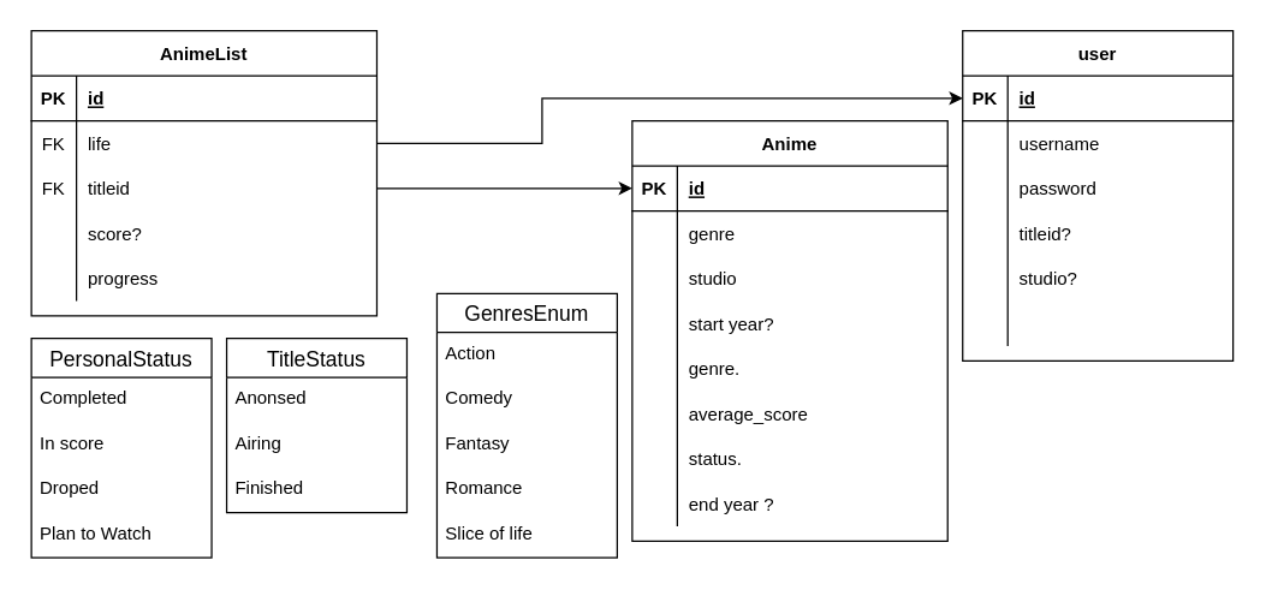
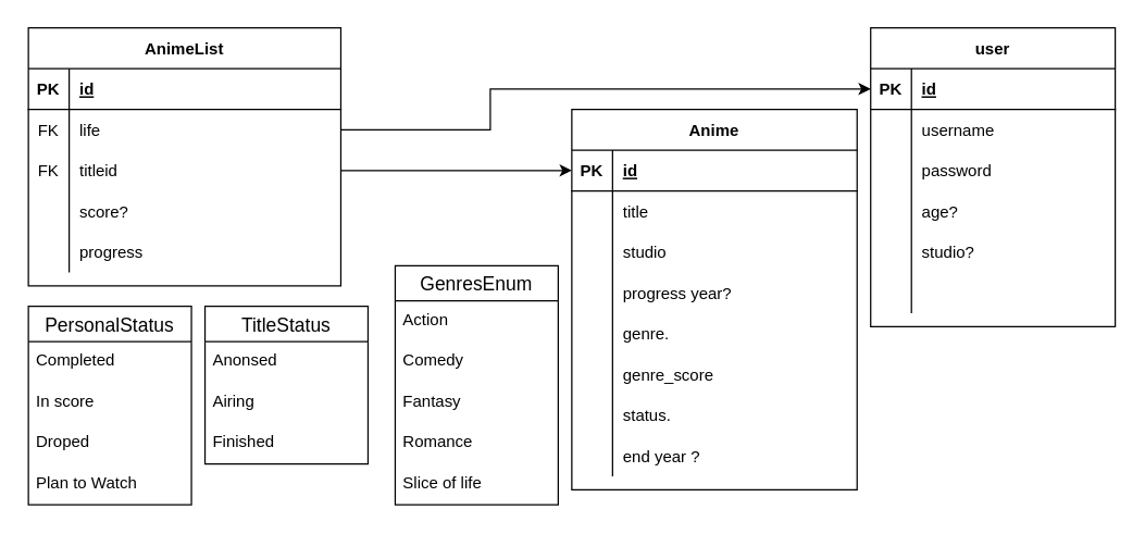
  <mxCell id="0" />
  <mxCell id="1" parent="0" />
  <mxCell id="2" value="user" style="shape=table;startSize=30;container=1;collapsible=1;childLayout=tableLayout;fixedRows=1;rowLines=0;fontStyle=1;align=center;resizeLast=1;" parent="1" vertex="1"><mxGeometry x="640" y="20" width="180" height="220" as="geometry" /></mxCell>
  <mxCell id="3" value="" style="shape=tableRow;horizontal=0;startSize=0;swimlaneHead=0;swimlaneBody=0;fillColor=none;collapsible=0;dropTarget=0;points=[[0,0.5],[1,0.5]];portConstraint=eastwest;top=0;left=0;right=0;bottom=1;" parent="2" vertex="1"><mxGeometry y="30" width="180" height="30" as="geometry" /></mxCell>
  <mxCell id="4" value="PK" style="shape=partialRectangle;connectable=0;fillColor=none;top=0;left=0;bottom=0;right=0;fontStyle=1;overflow=hidden;" parent="3" vertex="1"><mxGeometry width="30" height="30" as="geometry"><mxRectangle width="30" height="30" as="alternateBounds" /></mxGeometry></mxCell>
  <mxCell id="5" value="id" style="shape=partialRectangle;connectable=0;fillColor=none;top=0;left=0;bottom=0;right=0;align=left;spacingLeft=6;fontStyle=5;overflow=hidden;" parent="3" vertex="1"><mxGeometry x="30" width="150" height="30" as="geometry"><mxRectangle width="150" height="30" as="alternateBounds" /></mxGeometry></mxCell>
  <mxCell id="6" value="" style="shape=tableRow;horizontal=0;startSize=0;swimlaneHead=0;swimlaneBody=0;fillColor=none;collapsible=0;dropTarget=0;points=[[0,0.5],[1,0.5]];portConstraint=eastwest;top=0;left=0;right=0;bottom=0;" parent="2" vertex="1"><mxGeometry y="60" width="180" height="30" as="geometry" /></mxCell>
  <mxCell id="7" value="" style="shape=partialRectangle;connectable=0;fillColor=none;top=0;left=0;bottom=0;right=0;editable=1;overflow=hidden;" parent="6" vertex="1"><mxGeometry width="30" height="30" as="geometry"><mxRectangle width="30" height="30" as="alternateBounds" /></mxGeometry></mxCell>
  <mxCell id="8" value="username" style="shape=partialRectangle;connectable=0;fillColor=none;top=0;left=0;bottom=0;right=0;align=left;spacingLeft=6;overflow=hidden;" parent="6" vertex="1"><mxGeometry x="30" width="150" height="30" as="geometry"><mxRectangle width="150" height="30" as="alternateBounds" /></mxGeometry></mxCell>
  <mxCell id="9" value="" style="shape=tableRow;horizontal=0;startSize=0;swimlaneHead=0;swimlaneBody=0;fillColor=none;collapsible=0;dropTarget=0;points=[[0,0.5],[1,0.5]];portConstraint=eastwest;top=0;left=0;right=0;bottom=0;" parent="2" vertex="1"><mxGeometry y="90" width="180" height="30" as="geometry" /></mxCell>
  <mxCell id="10" value="" style="shape=partialRectangle;connectable=0;fillColor=none;top=0;left=0;bottom=0;right=0;editable=1;overflow=hidden;" parent="9" vertex="1"><mxGeometry width="30" height="30" as="geometry"><mxRectangle width="30" height="30" as="alternateBounds" /></mxGeometry></mxCell>
  <mxCell id="11" value="password" style="shape=partialRectangle;connectable=0;fillColor=none;top=0;left=0;bottom=0;right=0;align=left;spacingLeft=6;overflow=hidden;" parent="9" vertex="1"><mxGeometry x="30" width="150" height="30" as="geometry"><mxRectangle width="150" height="30" as="alternateBounds" /></mxGeometry></mxCell>
  <mxCell id="12" value="" style="shape=tableRow;horizontal=0;startSize=0;swimlaneHead=0;swimlaneBody=0;fillColor=none;collapsible=0;dropTarget=0;points=[[0,0.5],[1,0.5]];portConstraint=eastwest;top=0;left=0;right=0;bottom=0;" parent="2" vertex="1"><mxGeometry y="120" width="180" height="30" as="geometry" /></mxCell>
  <mxCell id="13" value="" style="shape=partialRectangle;connectable=0;fillColor=none;top=0;left=0;bottom=0;right=0;editable=1;overflow=hidden;" parent="12" vertex="1"><mxGeometry width="30" height="30" as="geometry"><mxRectangle width="30" height="30" as="alternateBounds" /></mxGeometry></mxCell>
- <mxCell id="14" value="titleid?" style="shape=partialRectangle;connectable=0;fillColor=none;top=0;left=0;bottom=0;right=0;align=left;spacingLeft=6;overflow=hidden;" parent="12" vertex="1"><mxGeometry x="30" width="150" height="30" as="geometry"><mxRectangle width="150" height="30" as="alternateBounds" /></mxGeometry></mxCell>
+ <mxCell id="14" value="age?" style="shape=partialRectangle;connectable=0;fillColor=none;top=0;left=0;bottom=0;right=0;align=left;spacingLeft=6;overflow=hidden;" parent="12" vertex="1"><mxGeometry x="30" width="150" height="30" as="geometry"><mxRectangle width="150" height="30" as="alternateBounds" /></mxGeometry></mxCell>
  <mxCell id="15" style="shape=tableRow;horizontal=0;startSize=0;swimlaneHead=0;swimlaneBody=0;fillColor=none;collapsible=0;dropTarget=0;points=[[0,0.5],[1,0.5]];portConstraint=eastwest;top=0;left=0;right=0;bottom=0;" parent="2" vertex="1"><mxGeometry y="150" width="180" height="30" as="geometry" /></mxCell>
  <mxCell id="16" style="shape=partialRectangle;connectable=0;fillColor=none;top=0;left=0;bottom=0;right=0;editable=1;overflow=hidden;" parent="15" vertex="1"><mxGeometry width="30" height="30" as="geometry"><mxRectangle width="30" height="30" as="alternateBounds" /></mxGeometry></mxCell>
  <mxCell id="17" value="studio?" style="shape=partialRectangle;connectable=0;fillColor=none;top=0;left=0;bottom=0;right=0;align=left;spacingLeft=6;overflow=hidden;" parent="15" vertex="1"><mxGeometry x="30" width="150" height="30" as="geometry"><mxRectangle width="150" height="30" as="alternateBounds" /></mxGeometry></mxCell>
  <mxCell id="18" style="shape=tableRow;horizontal=0;startSize=0;swimlaneHead=0;swimlaneBody=0;fillColor=none;collapsible=0;dropTarget=0;points=[[0,0.5],[1,0.5]];portConstraint=eastwest;top=0;left=0;right=0;bottom=0;" parent="2" vertex="1"><mxGeometry y="180" width="180" height="30" as="geometry" /></mxCell>
  <mxCell id="19" style="shape=partialRectangle;connectable=0;fillColor=none;top=0;left=0;bottom=0;right=0;editable=1;overflow=hidden;" parent="18" vertex="1"><mxGeometry width="30" height="30" as="geometry"><mxRectangle width="30" height="30" as="alternateBounds" /></mxGeometry></mxCell>
  <mxCell id="20" style="shape=partialRectangle;connectable=0;fillColor=none;top=0;left=0;bottom=0;right=0;align=left;spacingLeft=6;overflow=hidden;" parent="18" vertex="1"><mxGeometry x="30" width="150" height="30" as="geometry"><mxRectangle width="150" height="30" as="alternateBounds" /></mxGeometry></mxCell>
  <mxCell id="21" value="Anime" style="shape=table;startSize=30;container=1;collapsible=1;childLayout=tableLayout;fixedRows=1;rowLines=0;fontStyle=1;align=center;resizeLast=1;" parent="1" vertex="1"><mxGeometry x="420" y="80" width="210" height="280" as="geometry" /></mxCell>
  <mxCell id="22" value="" style="shape=tableRow;horizontal=0;startSize=0;swimlaneHead=0;swimlaneBody=0;fillColor=none;collapsible=0;dropTarget=0;points=[[0,0.5],[1,0.5]];portConstraint=eastwest;top=0;left=0;right=0;bottom=1;" parent="21" vertex="1"><mxGeometry y="30" width="210" height="30" as="geometry" /></mxCell>
  <mxCell id="23" value="PK" style="shape=partialRectangle;connectable=0;fillColor=none;top=0;left=0;bottom=0;right=0;fontStyle=1;overflow=hidden;" parent="22" vertex="1"><mxGeometry width="30" height="30" as="geometry"><mxRectangle width="30" height="30" as="alternateBounds" /></mxGeometry></mxCell>
  <mxCell id="24" value="id" style="shape=partialRectangle;connectable=0;fillColor=none;top=0;left=0;bottom=0;right=0;align=left;spacingLeft=6;fontStyle=5;overflow=hidden;" parent="22" vertex="1"><mxGeometry x="30" width="180" height="30" as="geometry"><mxRectangle width="180" height="30" as="alternateBounds" /></mxGeometry></mxCell>
  <mxCell id="25" value="" style="shape=tableRow;horizontal=0;startSize=0;swimlaneHead=0;swimlaneBody=0;fillColor=none;collapsible=0;dropTarget=0;points=[[0,0.5],[1,0.5]];portConstraint=eastwest;top=0;left=0;right=0;bottom=0;" parent="21" vertex="1"><mxGeometry y="60" width="210" height="30" as="geometry" /></mxCell>
  <mxCell id="26" value="" style="shape=partialRectangle;connectable=0;fillColor=none;top=0;left=0;bottom=0;right=0;editable=1;overflow=hidden;" parent="25" vertex="1"><mxGeometry width="30" height="30" as="geometry"><mxRectangle width="30" height="30" as="alternateBounds" /></mxGeometry></mxCell>
- <mxCell id="27" value="genre" style="shape=partialRectangle;connectable=0;fillColor=none;top=0;left=0;bottom=0;right=0;align=left;spacingLeft=6;overflow=hidden;" parent="25" vertex="1"><mxGeometry x="30" width="180" height="30" as="geometry"><mxRectangle width="180" height="30" as="alternateBounds" /></mxGeometry></mxCell>
+ <mxCell id="27" value="title" style="shape=partialRectangle;connectable=0;fillColor=none;top=0;left=0;bottom=0;right=0;align=left;spacingLeft=6;overflow=hidden;" parent="25" vertex="1"><mxGeometry x="30" width="180" height="30" as="geometry"><mxRectangle width="180" height="30" as="alternateBounds" /></mxGeometry></mxCell>
  <mxCell id="28" value="" style="shape=tableRow;horizontal=0;startSize=0;swimlaneHead=0;swimlaneBody=0;fillColor=none;collapsible=0;dropTarget=0;points=[[0,0.5],[1,0.5]];portConstraint=eastwest;top=0;left=0;right=0;bottom=0;" parent="21" vertex="1"><mxGeometry y="90" width="210" height="30" as="geometry" /></mxCell>
  <mxCell id="29" value="" style="shape=partialRectangle;connectable=0;fillColor=none;top=0;left=0;bottom=0;right=0;editable=1;overflow=hidden;" parent="28" vertex="1"><mxGeometry width="30" height="30" as="geometry"><mxRectangle width="30" height="30" as="alternateBounds" /></mxGeometry></mxCell>
  <mxCell id="30" value="studio" style="shape=partialRectangle;connectable=0;fillColor=none;top=0;left=0;bottom=0;right=0;align=left;spacingLeft=6;overflow=hidden;" parent="28" vertex="1"><mxGeometry x="30" width="180" height="30" as="geometry"><mxRectangle width="180" height="30" as="alternateBounds" /></mxGeometry></mxCell>
  <mxCell id="31" value="" style="shape=tableRow;horizontal=0;startSize=0;swimlaneHead=0;swimlaneBody=0;fillColor=none;collapsible=0;dropTarget=0;points=[[0,0.5],[1,0.5]];portConstraint=eastwest;top=0;left=0;right=0;bottom=0;" parent="21" vertex="1"><mxGeometry y="120" width="210" height="30" as="geometry" /></mxCell>
  <mxCell id="32" value="" style="shape=partialRectangle;connectable=0;fillColor=none;top=0;left=0;bottom=0;right=0;editable=1;overflow=hidden;" parent="31" vertex="1"><mxGeometry width="30" height="30" as="geometry"><mxRectangle width="30" height="30" as="alternateBounds" /></mxGeometry></mxCell>
- <mxCell id="33" value="start year?" style="shape=partialRectangle;connectable=0;fillColor=none;top=0;left=0;bottom=0;right=0;align=left;spacingLeft=6;overflow=hidden;" parent="31" vertex="1"><mxGeometry x="30" width="180" height="30" as="geometry"><mxRectangle width="180" height="30" as="alternateBounds" /></mxGeometry></mxCell>
+ <mxCell id="33" value="progress year?" style="shape=partialRectangle;connectable=0;fillColor=none;top=0;left=0;bottom=0;right=0;align=left;spacingLeft=6;overflow=hidden;" parent="31" vertex="1"><mxGeometry x="30" width="180" height="30" as="geometry"><mxRectangle width="180" height="30" as="alternateBounds" /></mxGeometry></mxCell>
  <mxCell id="34" style="shape=tableRow;horizontal=0;startSize=0;swimlaneHead=0;swimlaneBody=0;fillColor=none;collapsible=0;dropTarget=0;points=[[0,0.5],[1,0.5]];portConstraint=eastwest;top=0;left=0;right=0;bottom=0;" parent="21" vertex="1"><mxGeometry y="150" width="210" height="30" as="geometry" /></mxCell>
  <mxCell id="35" style="shape=partialRectangle;connectable=0;fillColor=none;top=0;left=0;bottom=0;right=0;editable=1;overflow=hidden;" parent="34" vertex="1"><mxGeometry width="30" height="30" as="geometry"><mxRectangle width="30" height="30" as="alternateBounds" /></mxGeometry></mxCell>
  <mxCell id="36" value="genre. " style="shape=partialRectangle;connectable=0;fillColor=none;top=0;left=0;bottom=0;right=0;align=left;spacingLeft=6;overflow=hidden;" parent="34" vertex="1"><mxGeometry x="30" width="180" height="30" as="geometry"><mxRectangle width="180" height="30" as="alternateBounds" /></mxGeometry></mxCell>
  <mxCell id="37" style="shape=tableRow;horizontal=0;startSize=0;swimlaneHead=0;swimlaneBody=0;fillColor=none;collapsible=0;dropTarget=0;points=[[0,0.5],[1,0.5]];portConstraint=eastwest;top=0;left=0;right=0;bottom=0;" parent="21" vertex="1"><mxGeometry y="180" width="210" height="30" as="geometry" /></mxCell>
  <mxCell id="38" style="shape=partialRectangle;connectable=0;fillColor=none;top=0;left=0;bottom=0;right=0;editable=1;overflow=hidden;" parent="37" vertex="1"><mxGeometry width="30" height="30" as="geometry"><mxRectangle width="30" height="30" as="alternateBounds" /></mxGeometry></mxCell>
- <mxCell id="39" value="average_score" style="shape=partialRectangle;connectable=0;fillColor=none;top=0;left=0;bottom=0;right=0;align=left;spacingLeft=6;overflow=hidden;" parent="37" vertex="1"><mxGeometry x="30" width="180" height="30" as="geometry"><mxRectangle width="180" height="30" as="alternateBounds" /></mxGeometry></mxCell>
+ <mxCell id="39" value="genre_score" style="shape=partialRectangle;connectable=0;fillColor=none;top=0;left=0;bottom=0;right=0;align=left;spacingLeft=6;overflow=hidden;" parent="37" vertex="1"><mxGeometry x="30" width="180" height="30" as="geometry"><mxRectangle width="180" height="30" as="alternateBounds" /></mxGeometry></mxCell>
  <mxCell id="40" style="shape=tableRow;horizontal=0;startSize=0;swimlaneHead=0;swimlaneBody=0;fillColor=none;collapsible=0;dropTarget=0;points=[[0,0.5],[1,0.5]];portConstraint=eastwest;top=0;left=0;right=0;bottom=0;" parent="21" vertex="1"><mxGeometry y="210" width="210" height="30" as="geometry" /></mxCell>
  <mxCell id="41" style="shape=partialRectangle;connectable=0;fillColor=none;top=0;left=0;bottom=0;right=0;editable=1;overflow=hidden;" parent="40" vertex="1"><mxGeometry width="30" height="30" as="geometry"><mxRectangle width="30" height="30" as="alternateBounds" /></mxGeometry></mxCell>
  <mxCell id="42" value="status." style="shape=partialRectangle;connectable=0;fillColor=none;top=0;left=0;bottom=0;right=0;align=left;spacingLeft=6;overflow=hidden;" parent="40" vertex="1"><mxGeometry x="30" width="180" height="30" as="geometry"><mxRectangle width="180" height="30" as="alternateBounds" /></mxGeometry></mxCell>
  <mxCell id="43" style="shape=tableRow;horizontal=0;startSize=0;swimlaneHead=0;swimlaneBody=0;fillColor=none;collapsible=0;dropTarget=0;points=[[0,0.5],[1,0.5]];portConstraint=eastwest;top=0;left=0;right=0;bottom=0;" parent="21" vertex="1"><mxGeometry y="240" width="210" height="30" as="geometry" /></mxCell>
  <mxCell id="44" style="shape=partialRectangle;connectable=0;fillColor=none;top=0;left=0;bottom=0;right=0;editable=1;overflow=hidden;" parent="43" vertex="1"><mxGeometry width="30" height="30" as="geometry"><mxRectangle width="30" height="30" as="alternateBounds" /></mxGeometry></mxCell>
  <mxCell id="45" value="end year ?" style="shape=partialRectangle;connectable=0;fillColor=none;top=0;left=0;bottom=0;right=0;align=left;spacingLeft=6;overflow=hidden;" parent="43" vertex="1"><mxGeometry x="30" width="180" height="30" as="geometry"><mxRectangle width="180" height="30" as="alternateBounds" /></mxGeometry></mxCell>
  <mxCell id="46" value="AnimeList" style="shape=table;startSize=30;container=1;collapsible=1;childLayout=tableLayout;fixedRows=1;rowLines=0;fontStyle=1;align=center;resizeLast=1;" parent="1" vertex="1"><mxGeometry x="20" y="20" width="230" height="190" as="geometry" /></mxCell>
  <mxCell id="47" value="" style="shape=tableRow;horizontal=0;startSize=0;swimlaneHead=0;swimlaneBody=0;fillColor=none;collapsible=0;dropTarget=0;points=[[0,0.5],[1,0.5]];portConstraint=eastwest;top=0;left=0;right=0;bottom=1;" parent="46" vertex="1"><mxGeometry y="30" width="230" height="30" as="geometry" /></mxCell>
  <mxCell id="48" value="PK" style="shape=partialRectangle;connectable=0;fillColor=none;top=0;left=0;bottom=0;right=0;fontStyle=1;overflow=hidden;" parent="47" vertex="1"><mxGeometry width="30" height="30" as="geometry"><mxRectangle width="30" height="30" as="alternateBounds" /></mxGeometry></mxCell>
  <mxCell id="49" value="id" style="shape=partialRectangle;connectable=0;fillColor=none;top=0;left=0;bottom=0;right=0;align=left;spacingLeft=6;fontStyle=5;overflow=hidden;" parent="47" vertex="1"><mxGeometry x="30" width="200" height="30" as="geometry"><mxRectangle width="200" height="30" as="alternateBounds" /></mxGeometry></mxCell>
  <mxCell id="50" value="" style="shape=tableRow;horizontal=0;startSize=0;swimlaneHead=0;swimlaneBody=0;fillColor=none;collapsible=0;dropTarget=0;points=[[0,0.5],[1,0.5]];portConstraint=eastwest;top=0;left=0;right=0;bottom=0;" parent="46" vertex="1"><mxGeometry y="60" width="230" height="30" as="geometry" /></mxCell>
  <mxCell id="51" value="FK" style="shape=partialRectangle;connectable=0;fillColor=none;top=0;left=0;bottom=0;right=0;editable=1;overflow=hidden;" parent="50" vertex="1"><mxGeometry width="30" height="30" as="geometry"><mxRectangle width="30" height="30" as="alternateBounds" /></mxGeometry></mxCell>
  <mxCell id="52" value="life" style="shape=partialRectangle;connectable=0;fillColor=none;top=0;left=0;bottom=0;right=0;align=left;spacingLeft=6;overflow=hidden;" parent="50" vertex="1"><mxGeometry x="30" width="200" height="30" as="geometry"><mxRectangle width="200" height="30" as="alternateBounds" /></mxGeometry></mxCell>
  <mxCell id="53" value="" style="shape=tableRow;horizontal=0;startSize=0;swimlaneHead=0;swimlaneBody=0;fillColor=none;collapsible=0;dropTarget=0;points=[[0,0.5],[1,0.5]];portConstraint=eastwest;top=0;left=0;right=0;bottom=0;" parent="46" vertex="1"><mxGeometry y="90" width="230" height="30" as="geometry" /></mxCell>
  <mxCell id="54" value="FK" style="shape=partialRectangle;connectable=0;fillColor=none;top=0;left=0;bottom=0;right=0;editable=1;overflow=hidden;" parent="53" vertex="1"><mxGeometry width="30" height="30" as="geometry"><mxRectangle width="30" height="30" as="alternateBounds" /></mxGeometry></mxCell>
  <mxCell id="55" value="titleid" style="shape=partialRectangle;connectable=0;fillColor=none;top=0;left=0;bottom=0;right=0;align=left;spacingLeft=6;overflow=hidden;" parent="53" vertex="1"><mxGeometry x="30" width="200" height="30" as="geometry"><mxRectangle width="200" height="30" as="alternateBounds" /></mxGeometry></mxCell>
  <mxCell id="56" value="" style="shape=tableRow;horizontal=0;startSize=0;swimlaneHead=0;swimlaneBody=0;fillColor=none;collapsible=0;dropTarget=0;points=[[0,0.5],[1,0.5]];portConstraint=eastwest;top=0;left=0;right=0;bottom=0;" parent="46" vertex="1"><mxGeometry y="120" width="230" height="30" as="geometry" /></mxCell>
  <mxCell id="57" value="" style="shape=partialRectangle;connectable=0;fillColor=none;top=0;left=0;bottom=0;right=0;editable=1;overflow=hidden;" parent="56" vertex="1"><mxGeometry width="30" height="30" as="geometry"><mxRectangle width="30" height="30" as="alternateBounds" /></mxGeometry></mxCell>
  <mxCell id="58" value="score?" style="shape=partialRectangle;connectable=0;fillColor=none;top=0;left=0;bottom=0;right=0;align=left;spacingLeft=6;overflow=hidden;" parent="56" vertex="1"><mxGeometry x="30" width="200" height="30" as="geometry"><mxRectangle width="200" height="30" as="alternateBounds" /></mxGeometry></mxCell>
  <mxCell id="59" style="shape=tableRow;horizontal=0;startSize=0;swimlaneHead=0;swimlaneBody=0;fillColor=none;collapsible=0;dropTarget=0;points=[[0,0.5],[1,0.5]];portConstraint=eastwest;top=0;left=0;right=0;bottom=0;" parent="46" vertex="1"><mxGeometry y="150" width="230" height="30" as="geometry" /></mxCell>
  <mxCell id="60" style="shape=partialRectangle;connectable=0;fillColor=none;top=0;left=0;bottom=0;right=0;editable=1;overflow=hidden;" parent="59" vertex="1"><mxGeometry width="30" height="30" as="geometry"><mxRectangle width="30" height="30" as="alternateBounds" /></mxGeometry></mxCell>
  <mxCell id="61" value="progress" style="shape=partialRectangle;connectable=0;fillColor=none;top=0;left=0;bottom=0;right=0;align=left;spacingLeft=6;overflow=hidden;" parent="59" vertex="1"><mxGeometry x="30" width="200" height="30" as="geometry"><mxRectangle width="200" height="30" as="alternateBounds" /></mxGeometry></mxCell>
  <mxCell id="62" style="edgeStyle=orthogonalEdgeStyle;rounded=0;orthogonalLoop=1;jettySize=auto;html=1;entryX=0;entryY=0.5;entryDx=0;entryDy=0;" parent="1" source="53" target="22" edge="1"><mxGeometry relative="1" as="geometry" /></mxCell>
  <mxCell id="63" style="edgeStyle=orthogonalEdgeStyle;rounded=0;orthogonalLoop=1;jettySize=auto;html=1;entryX=0;entryY=0.5;entryDx=0;entryDy=0;" parent="1" source="50" target="3" edge="1"><mxGeometry relative="1" as="geometry"><Array as="points"><mxPoint x="360" y="95" /><mxPoint x="360" y="65" /></Array></mxGeometry></mxCell>
  <mxCell id="64" value="GenresEnum" style="swimlane;fontStyle=0;childLayout=stackLayout;horizontal=1;startSize=26;horizontalStack=0;resizeParent=1;resizeParentMax=0;resizeLast=0;collapsible=1;marginBottom=0;align=center;fontSize=14;" parent="1" vertex="1"><mxGeometry x="290" y="195" width="120" height="176" as="geometry" /></mxCell>
  <mxCell id="65" value="Action" style="text;strokeColor=none;fillColor=none;spacingLeft=4;spacingRight=4;overflow=hidden;rotatable=0;points=[[0,0.5],[1,0.5]];portConstraint=eastwest;fontSize=12;" parent="64" vertex="1"><mxGeometry y="26" width="120" height="30" as="geometry" /></mxCell>
  <mxCell id="66" value="Comedy" style="text;strokeColor=none;fillColor=none;spacingLeft=4;spacingRight=4;overflow=hidden;rotatable=0;points=[[0,0.5],[1,0.5]];portConstraint=eastwest;fontSize=12;" parent="64" vertex="1"><mxGeometry y="56" width="120" height="30" as="geometry" /></mxCell>
  <mxCell id="67" value="Fantasy" style="text;strokeColor=none;fillColor=none;spacingLeft=4;spacingRight=4;overflow=hidden;rotatable=0;points=[[0,0.5],[1,0.5]];portConstraint=eastwest;fontSize=12;" parent="64" vertex="1"><mxGeometry y="86" width="120" height="30" as="geometry" /></mxCell>
  <mxCell id="68" value="Romance" style="text;strokeColor=none;fillColor=none;spacingLeft=4;spacingRight=4;overflow=hidden;rotatable=0;points=[[0,0.5],[1,0.5]];portConstraint=eastwest;fontSize=12;" vertex="1" parent="64"><mxGeometry y="116" width="120" height="30" as="geometry" /></mxCell>
  <mxCell id="69" value="Slice of life" style="text;strokeColor=none;fillColor=none;spacingLeft=4;spacingRight=4;overflow=hidden;rotatable=0;points=[[0,0.5],[1,0.5]];portConstraint=eastwest;fontSize=12;" vertex="1" parent="64"><mxGeometry y="146" width="120" height="30" as="geometry" /></mxCell>
  <mxCell id="70" value="TitleStatus" style="swimlane;fontStyle=0;childLayout=stackLayout;horizontal=1;startSize=26;horizontalStack=0;resizeParent=1;resizeParentMax=0;resizeLast=0;collapsible=1;marginBottom=0;align=center;fontSize=14;" parent="1" vertex="1"><mxGeometry x="150" y="225" width="120" height="116" as="geometry" /></mxCell>
  <mxCell id="71" value="Anonsed " style="text;strokeColor=none;fillColor=none;spacingLeft=4;spacingRight=4;overflow=hidden;rotatable=0;points=[[0,0.5],[1,0.5]];portConstraint=eastwest;fontSize=12;" parent="70" vertex="1"><mxGeometry y="26" width="120" height="30" as="geometry" /></mxCell>
  <mxCell id="72" value="Airing" style="text;strokeColor=none;fillColor=none;spacingLeft=4;spacingRight=4;overflow=hidden;rotatable=0;points=[[0,0.5],[1,0.5]];portConstraint=eastwest;fontSize=12;" parent="70" vertex="1"><mxGeometry y="56" width="120" height="30" as="geometry" /></mxCell>
  <mxCell id="73" value="Finished" style="text;strokeColor=none;fillColor=none;spacingLeft=4;spacingRight=4;overflow=hidden;rotatable=0;points=[[0,0.5],[1,0.5]];portConstraint=eastwest;fontSize=12;" parent="70" vertex="1"><mxGeometry y="86" width="120" height="30" as="geometry" /></mxCell>
  <mxCell id="74" value="PersonalStatus" style="swimlane;fontStyle=0;childLayout=stackLayout;horizontal=1;startSize=26;horizontalStack=0;resizeParent=1;resizeParentMax=0;resizeLast=0;collapsible=1;marginBottom=0;align=center;fontSize=14;" parent="1" vertex="1"><mxGeometry x="20" y="225" width="120" height="146" as="geometry" /></mxCell>
  <mxCell id="75" value="Completed" style="text;strokeColor=none;fillColor=none;spacingLeft=4;spacingRight=4;overflow=hidden;rotatable=0;points=[[0,0.5],[1,0.5]];portConstraint=eastwest;fontSize=12;" parent="74" vertex="1"><mxGeometry y="26" width="120" height="30" as="geometry" /></mxCell>
  <mxCell id="76" value="In score" style="text;strokeColor=none;fillColor=none;spacingLeft=4;spacingRight=4;overflow=hidden;rotatable=0;points=[[0,0.5],[1,0.5]];portConstraint=eastwest;fontSize=12;" parent="74" vertex="1"><mxGeometry y="56" width="120" height="30" as="geometry" /></mxCell>
  <mxCell id="77" value="Droped" style="text;strokeColor=none;fillColor=none;spacingLeft=4;spacingRight=4;overflow=hidden;rotatable=0;points=[[0,0.5],[1,0.5]];portConstraint=eastwest;fontSize=12;" parent="74" vertex="1"><mxGeometry y="86" width="120" height="30" as="geometry" /></mxCell>
  <mxCell id="78" value="Plan to Watch" style="text;strokeColor=none;fillColor=none;spacingLeft=4;spacingRight=4;overflow=hidden;rotatable=0;points=[[0,0.5],[1,0.5]];portConstraint=eastwest;fontSize=12;" vertex="1" parent="74"><mxGeometry y="116" width="120" height="30" as="geometry" /></mxCell>
